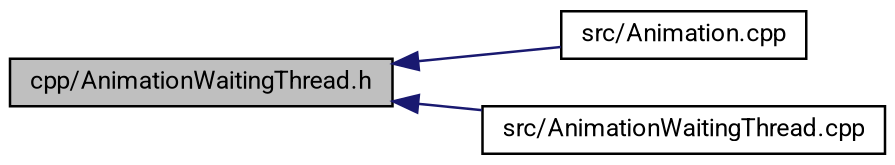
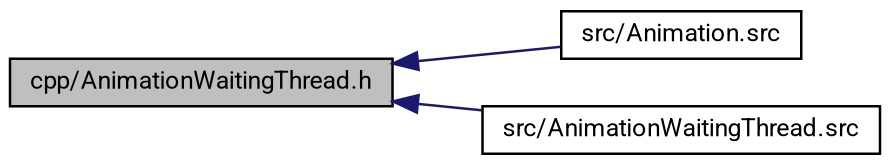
  digraph {
    fontname=Roboto
    rankdir=LR
    node [color=black fillcolor=white fontname=Roboto fontsize=10 shape=record style=filled]
    edge [color=midnightblue dir=back fontname=Roboto fontsize=10 labelfontname=Helvetica labelfontsize=10 style=solid]
    n1 [fillcolor=grey75 fontcolor=black height=0.2 label="cpp/AnimationWaitingThread.h" width=0.4]
-   n2 [height=0.2 label="src/Animation.cpp" width=0.4]
-   n3 [height=0.2 label="src/AnimationWaitingThread.cpp" width=0.4]
+   n2 [height=0.2 label="src/Animation.src" width=0.4]
+   n3 [height=0.2 label="src/AnimationWaitingThread.src" width=0.4]
    n1 -> n2
    n1 -> n3
  }
